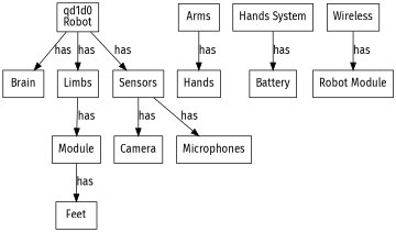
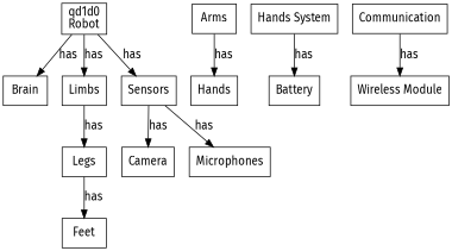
  digraph {
    fontname="Fira Sans"
    node [fontname="Fira Sans" shape=box]
    edge [fontname="Fira Sans"]
    n1 [label="qd1d0\nRobot"]
    n2 [label=Brain]
    n3 [label=Limbs]
    n4 [label=Sensors]
-   n5 [label=Module]
+   n5 [label=Legs]
    n6 [label=Camera]
    n7 [label=Microphones]
    n8 [label=Arms]
    n9 [label=Hands]
    n10 [label=Feet]
    n11 [label="Hands System"]
    n12 [label=Battery]
-   n13 [label=Wireless]
-   n14 [label="Robot Module"]
+   n13 [label=Communication]
+   n14 [label="Wireless Module"]
    n1 -> n2 [label=has]
    n1 -> n3 [label=has]
    n1 -> n4 [label=has]
    n3 -> n5 [label=has]
    n4 -> n6 [label=has]
    n4 -> n7 [label=has]
    n5 -> n10 [label=has]
    n8 -> n9 [label=has]
    n11 -> n12 [label=has]
    n13 -> n14 [label=has]
  }
